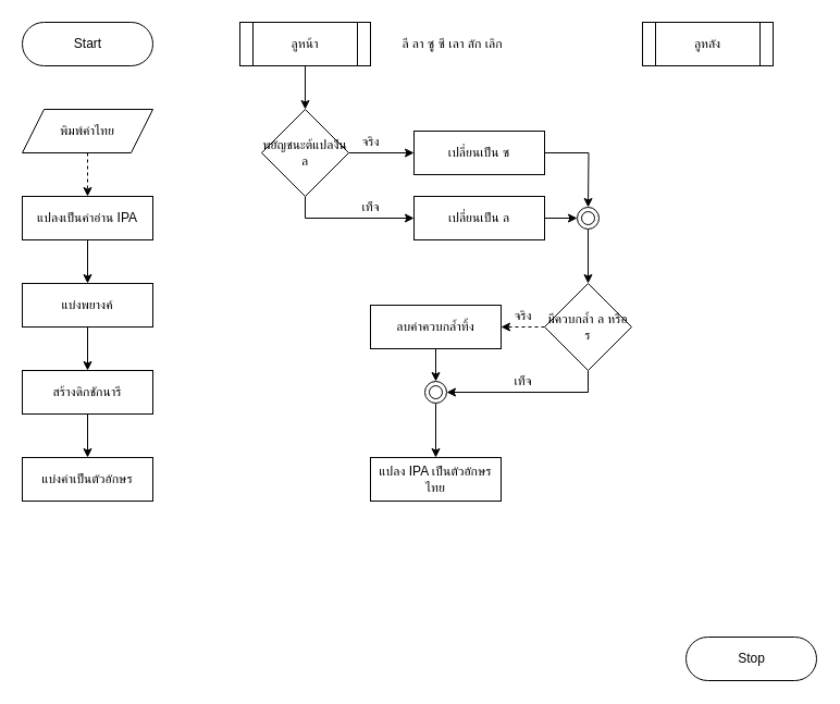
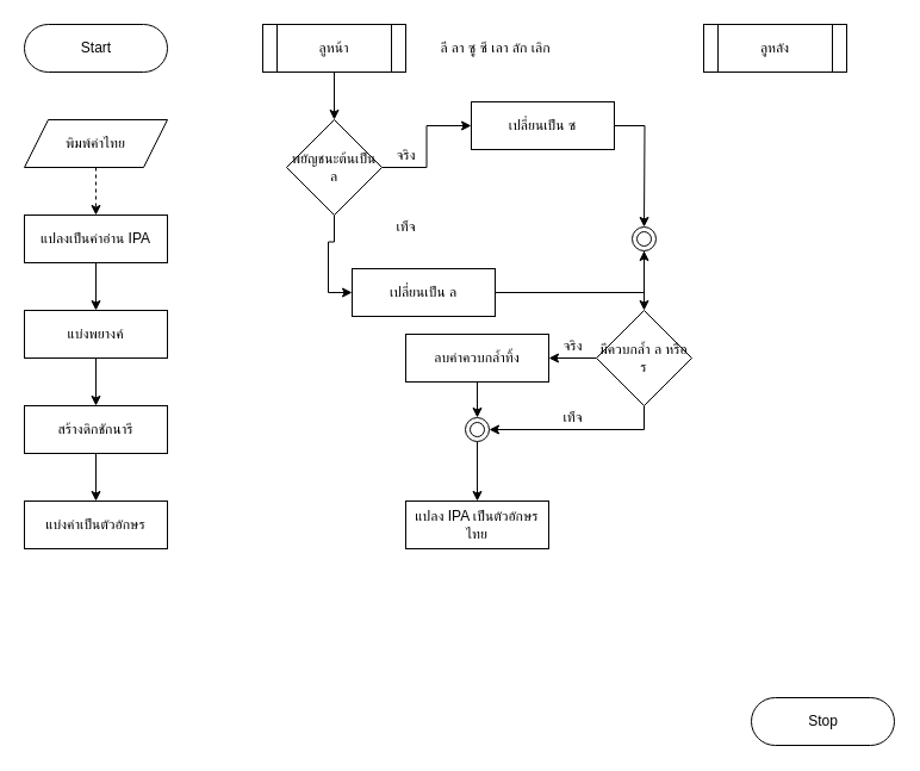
  <mxCell id="0" />
  <mxCell id="1" parent="0" />
  <mxCell id="2" value="Start" style="html=1;dashed=0;whitespace=wrap;shape=mxgraph.dfd.start" vertex="1" parent="1"><mxGeometry width="120" height="40" as="geometry" x="20" y="20" /></mxCell>
  <mxCell id="3" value="Stop" style="html=1;dashed=0;whitespace=wrap;shape=mxgraph.dfd.start" vertex="1" parent="1"><mxGeometry x="630" y="585" width="120" height="40" as="geometry" /></mxCell>
  <mxCell id="4" value="" style="edgeStyle=orthogonalEdgeStyle;rounded=0;orthogonalLoop=1;jettySize=auto;html=1;dashed=1;" edge="1" parent="1" source="5" target="7"><mxGeometry relative="1" as="geometry" /></mxCell>
  <mxCell id="5" value="พิมพ์คำไทย" style="shape=parallelogram;perimeter=parallelogramPerimeter;whiteSpace=wrap;html=1;fixedSize=1;" vertex="1" parent="1"><mxGeometry y="100" width="120" height="40" as="geometry" x="20" /></mxCell>
  <mxCell id="6" value="" style="edgeStyle=orthogonalEdgeStyle;rounded=0;orthogonalLoop=1;jettySize=auto;html=1;" edge="1" parent="1" source="7" target="9"><mxGeometry relative="1" as="geometry" /></mxCell>
  <mxCell id="7" value="แปลงเป็นคำอ่าน IPA" style="rounded=0;whiteSpace=wrap;html=1;" vertex="1" parent="1"><mxGeometry y="180" width="120" height="40" as="geometry" x="20" /></mxCell>
  <mxCell id="8" value="" style="edgeStyle=orthogonalEdgeStyle;rounded=0;orthogonalLoop=1;jettySize=auto;html=1;" edge="1" parent="1" source="9" target="11"><mxGeometry relative="1" as="geometry" /></mxCell>
  <mxCell id="9" value="แบ่งพยางค์" style="rounded=0;whiteSpace=wrap;html=1;" vertex="1" parent="1"><mxGeometry y="260" width="120" height="40" as="geometry" x="20" /></mxCell>
  <mxCell id="10" value="" style="edgeStyle=orthogonalEdgeStyle;rounded=0;orthogonalLoop=1;jettySize=auto;html=1;" edge="1" parent="1" source="11" target="12"><mxGeometry relative="1" as="geometry" /></mxCell>
  <mxCell id="11" value="สร้างดิกชักนารี" style="rounded=0;whiteSpace=wrap;html=1;" vertex="1" parent="1"><mxGeometry y="340" width="120" height="40" as="geometry" x="20" /></mxCell>
  <mxCell id="12" value="แบ่งคำเป็นตัวอักษร" style="rounded=0;whiteSpace=wrap;html=1;" vertex="1" parent="1"><mxGeometry y="420" width="120" height="40" as="geometry" x="20" /></mxCell>
  <mxCell id="13" value="" style="edgeStyle=orthogonalEdgeStyle;rounded=0;orthogonalLoop=1;jettySize=auto;html=1;" edge="1" parent="1" source="14" target="18"><mxGeometry relative="1" as="geometry" /></mxCell>
  <mxCell id="14" value="ลูหน้า" style="shape=process;whiteSpace=wrap;html=1;backgroundOutline=1;" vertex="1" parent="1"><mxGeometry x="220" width="120" height="40" as="geometry" y="20" /></mxCell>
  <mxCell id="15" value="ลูหลัง" style="shape=process;whiteSpace=wrap;html=1;backgroundOutline=1;" vertex="1" parent="1"><mxGeometry x="590" width="120" height="40" as="geometry" y="20" /></mxCell>
  <mxCell id="16" value="" style="edgeStyle=orthogonalEdgeStyle;rounded=0;orthogonalLoop=1;jettySize=auto;html=1;" edge="1" parent="1" source="18" target="20"><mxGeometry relative="1" as="geometry" /></mxCell>
  <mxCell id="17" style="edgeStyle=orthogonalEdgeStyle;rounded=0;orthogonalLoop=1;jettySize=auto;html=1;exitX=0.5;exitY=1;exitDx=0;exitDy=0;entryX=0;entryY=0.5;entryDx=0;entryDy=0;" edge="1" parent="1" source="18" target="22"><mxGeometry relative="1" as="geometry" /></mxCell>
- <mxCell id="18" value="พยัญชนะต้แปลง็น ล" style="rhombus;whiteSpace=wrap;html=1;" vertex="1" parent="1"><mxGeometry x="240" y="100" width="80" height="80" as="geometry" /></mxCell>
+ <mxCell id="18" value="พยัญชนะต้นเป็น ล" style="rhombus;whiteSpace=wrap;html=1;" vertex="1" parent="1"><mxGeometry x="240" y="100" width="80" height="80" as="geometry" /></mxCell>
  <mxCell id="19" style="edgeStyle=orthogonalEdgeStyle;rounded=0;orthogonalLoop=1;jettySize=auto;html=1;" edge="1" parent="1" source="20"><mxGeometry relative="1" as="geometry"><mxPoint x="540" y="190" as="targetPoint" /></mxGeometry></mxCell>
- <mxCell id="20" value="เปลี่ยนเป็น ซ" style="rounded=0;whiteSpace=wrap;html=1;" vertex="1" parent="1"><mxGeometry x="380" y="120" width="120" height="40" as="geometry" /></mxCell>
+ <mxCell id="20" value="เปลี่ยนเป็น ซ" style="rounded=0;whiteSpace=wrap;html=1;" vertex="1" parent="1"><mxGeometry x="395" y="85" width="120" height="40" as="geometry" /></mxCell>
  <mxCell id="21" value="" style="edgeStyle=orthogonalEdgeStyle;rounded=0;orthogonalLoop=1;jettySize=auto;html=1;" edge="1" parent="1" source="22" target="26"><mxGeometry relative="1" as="geometry" /></mxCell>
- <mxCell id="22" value="เปลี่ยนเป็น ล" style="rounded=0;whiteSpace=wrap;html=1;" vertex="1" parent="1"><mxGeometry x="380" y="180" width="120" height="40" as="geometry" /></mxCell>
+ <mxCell id="22" value="เปลี่ยนเป็น ล" style="rounded=0;whiteSpace=wrap;html=1;" vertex="1" parent="1"><mxGeometry x="295" y="225" width="120" height="40" as="geometry" /></mxCell>
  <mxCell id="23" value="จริง" style="text;html=1;align=center;verticalAlign=middle;resizable=0;points=[];autosize=1;strokeColor=none;fillColor=none;" vertex="1" parent="1"><mxGeometry x="325" y="120" width="30" height="20" as="geometry" /></mxCell>
  <mxCell id="24" value="เท็จ" style="text;html=1;align=center;verticalAlign=middle;resizable=0;points=[];autosize=1;strokeColor=none;fillColor=none;" vertex="1" parent="1"><mxGeometry x="325" y="180" width="30" height="20" as="geometry" /></mxCell>
  <mxCell id="25" value="" style="edgeStyle=orthogonalEdgeStyle;rounded=0;orthogonalLoop=1;jettySize=auto;html=1;" edge="1" parent="1" source="26" target="29"><mxGeometry relative="1" as="geometry" /></mxCell>
  <mxCell id="26" value="" style="ellipse;shape=doubleEllipse;html=1;dashed=0;whitespace=wrap;aspect=fixed;" vertex="1" parent="1"><mxGeometry x="530" y="190" width="20" height="20" as="geometry" /></mxCell>
- <mxCell id="27" value="" style="edgeStyle=orthogonalEdgeStyle;rounded=0;orthogonalLoop=1;jettySize=auto;html=1;dashed=1;" edge="1" parent="1" source="29" target="31"><mxGeometry relative="1" as="geometry" /></mxCell>
+ <mxCell id="27" value="" style="edgeStyle=orthogonalEdgeStyle;rounded=0;orthogonalLoop=1;jettySize=auto;html=1;" edge="1" parent="1" source="29" target="31"><mxGeometry relative="1" as="geometry" /></mxCell>
  <mxCell id="28" style="edgeStyle=orthogonalEdgeStyle;rounded=0;orthogonalLoop=1;jettySize=auto;html=1;entryX=1;entryY=0.5;entryDx=0;entryDy=0;" edge="1" parent="1" source="29" target="35"><mxGeometry relative="1" as="geometry"><Array as="points"><mxPoint x="540" y="360" /></Array></mxGeometry></mxCell>
  <mxCell id="29" value="มีควบกล้ำ ล หรือ ร" style="rhombus;whiteSpace=wrap;html=1;" vertex="1" parent="1"><mxGeometry x="500" y="260" width="80" height="80" as="geometry" /></mxCell>
  <mxCell id="30" value="" style="edgeStyle=orthogonalEdgeStyle;rounded=0;orthogonalLoop=1;jettySize=auto;html=1;" edge="1" parent="1" source="31" target="35"><mxGeometry relative="1" as="geometry" /></mxCell>
  <mxCell id="31" value="ลบคำควบกล้ำทิ้ง" style="rounded=0;whiteSpace=wrap;html=1;" vertex="1" parent="1"><mxGeometry x="340" y="280" width="120" height="40" as="geometry" /></mxCell>
  <mxCell id="32" value="ลี ลา ซู ซี เลา ลัก เลิก" style="text;html=1;align=center;verticalAlign=middle;resizable=0;points=[];autosize=1;strokeColor=none;fillColor=none;" vertex="1" parent="1"><mxGeometry x="355" y="30" width="120" height="20" as="geometry" /></mxCell>
  <mxCell id="33" value="จริง" style="text;html=1;align=center;verticalAlign=middle;resizable=0;points=[];autosize=1;strokeColor=none;fillColor=none;" vertex="1" parent="1"><mxGeometry x="465" y="280" width="30" height="20" as="geometry" /></mxCell>
  <mxCell id="34" value="" style="edgeStyle=orthogonalEdgeStyle;rounded=0;orthogonalLoop=1;jettySize=auto;html=1;" edge="1" parent="1" source="35" target="37"><mxGeometry relative="1" as="geometry" /></mxCell>
  <mxCell id="35" value="" style="ellipse;shape=doubleEllipse;html=1;dashed=0;whitespace=wrap;aspect=fixed;" vertex="1" parent="1"><mxGeometry x="390" y="350" width="20" height="20" as="geometry" /></mxCell>
  <mxCell id="36" value="เท็จ" style="text;html=1;align=center;verticalAlign=middle;resizable=0;points=[];autosize=1;strokeColor=none;fillColor=none;" vertex="1" parent="1"><mxGeometry x="465" y="340" width="30" height="20" as="geometry" /></mxCell>
  <mxCell id="37" value="แปลง IPA เป็นตัวอักษรไทย" style="rounded=0;whiteSpace=wrap;html=1;" vertex="1" parent="1"><mxGeometry x="340" y="420" width="120" height="40" as="geometry" /></mxCell>
